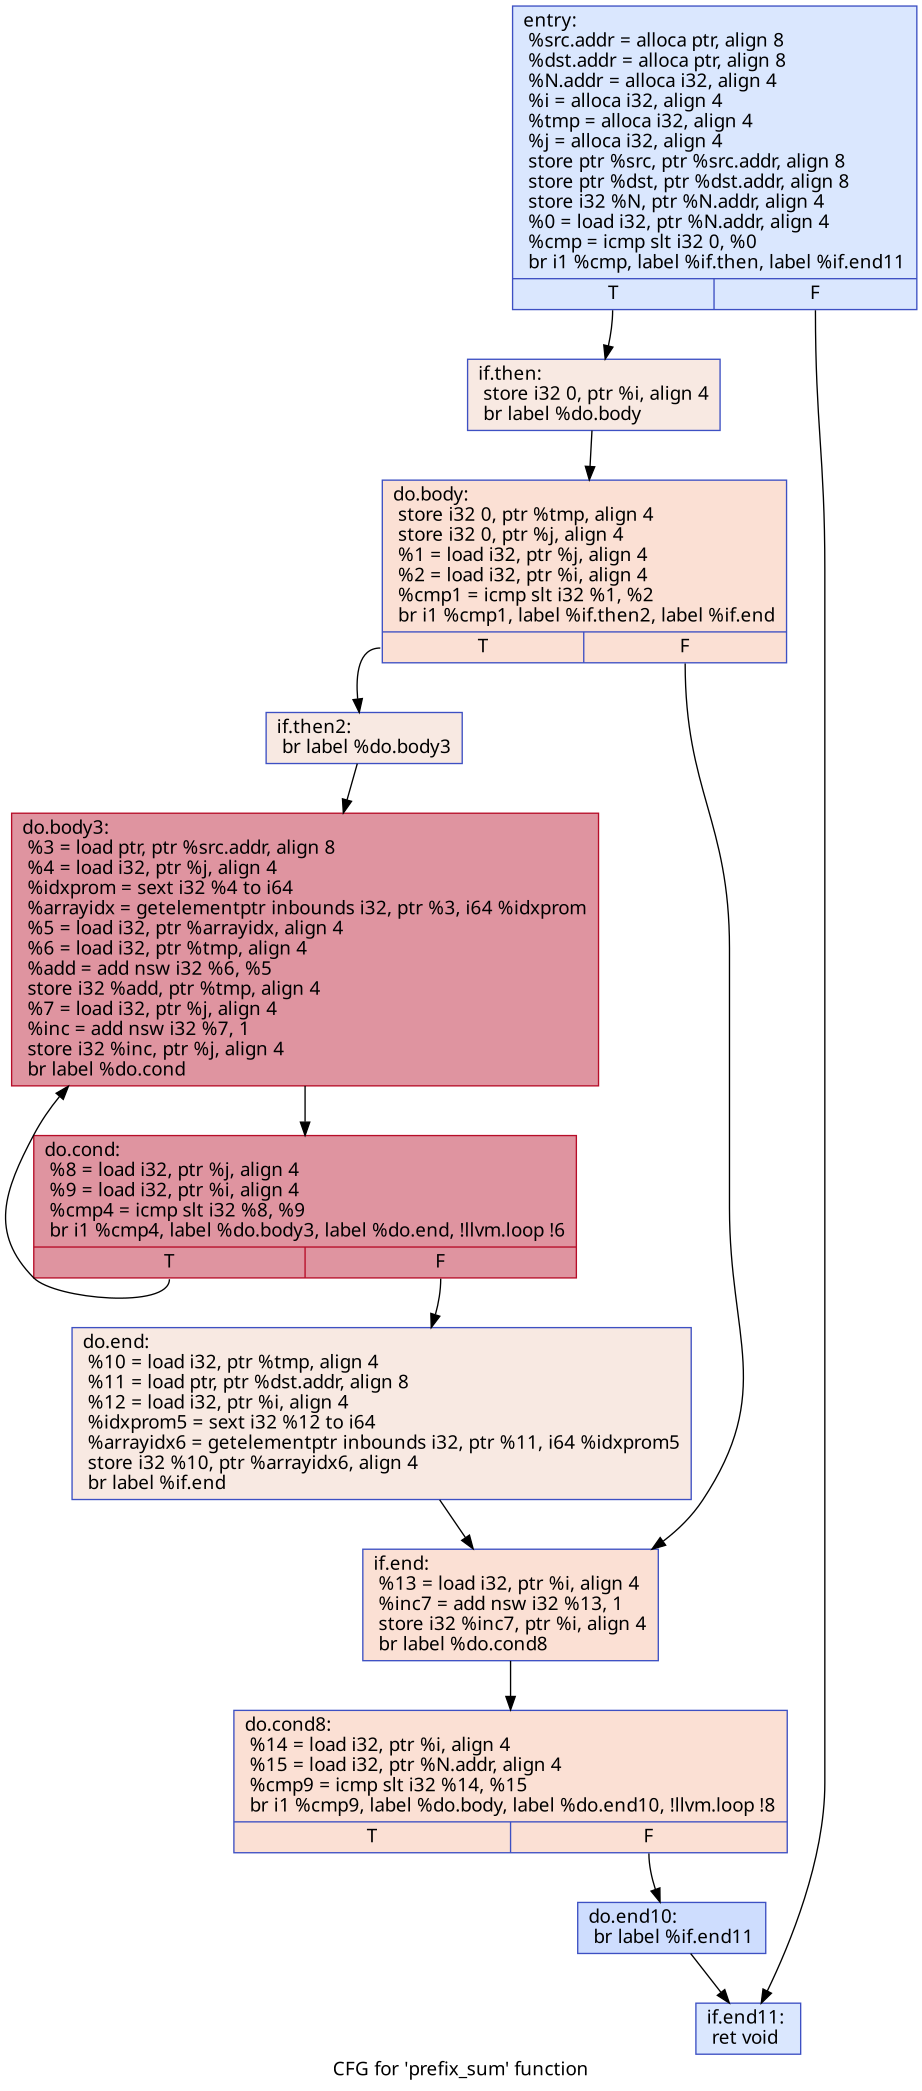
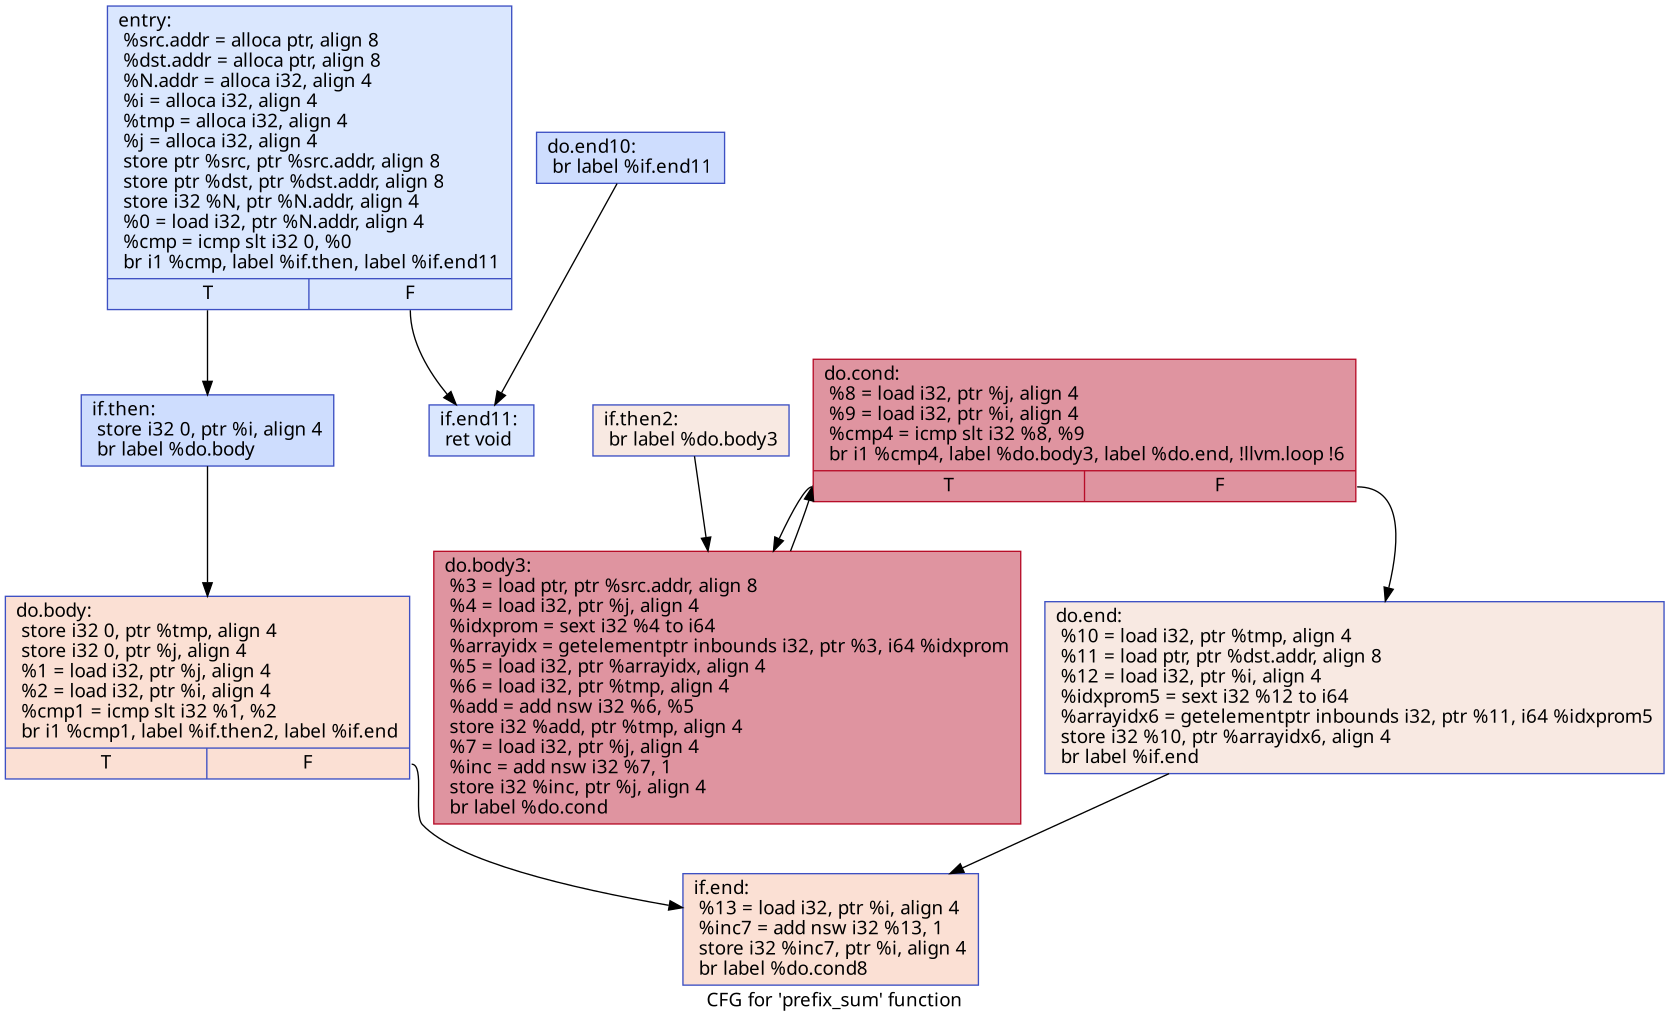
  digraph {
    fontname="Noto Sans"
    label="CFG for 'prefix_sum' function"
    node [color="#3d50c3ff" fillcolor="#f7b99e70" fontname="Noto Sans" shape=record style=filled]
    edge [fontname="Noto Sans"]
    n1 [fillcolor="#abc8fd70" label="{entry:\l  %src.addr = alloca ptr, align 8\l  %dst.addr = alloca ptr, align 8\l  %N.addr = alloca i32, align 4\l  %i = alloca i32, align 4\l  %tmp = alloca i32, align 4\l  %j = alloca i32, align 4\l  store ptr %src, ptr %src.addr, align 8\l  store ptr %dst, ptr %dst.addr, align 8\l  store i32 %N, ptr %N.addr, align 4\l  %0 = load i32, ptr %N.addr, align 4\l  %cmp = icmp slt i32 0, %0\l  br i1 %cmp, label %if.then, label %if.end11\l|{<s0>T|<s1>F}}"]
-   n2 [fillcolor="#efcebd70" label="{if.then:                                          \l  store i32 0, ptr %i, align 4\l  br label %do.body\l}"]
+   n2 [fillcolor="#8fb1fe70" label="{if.then:                                          \l  store i32 0, ptr %i, align 4\l  br label %do.body\l}"]
    n3 [fillcolor="#abc8fd70" label="{if.end11:                                         \l  ret void\l}"]
    n4 [label="{do.body:                                          \l  store i32 0, ptr %tmp, align 4\l  store i32 0, ptr %j, align 4\l  %1 = load i32, ptr %j, align 4\l  %2 = load i32, ptr %i, align 4\l  %cmp1 = icmp slt i32 %1, %2\l  br i1 %cmp1, label %if.then2, label %if.end\l|{<s0>T|<s1>F}}"]
    n5 [fillcolor="#efcebd70" label="{if.then2:                                         \l  br label %do.body3\l}"]
    n6 [label="{if.end:                                           \l  %13 = load i32, ptr %i, align 4\l  %inc7 = add nsw i32 %13, 1\l  store i32 %inc7, ptr %i, align 4\l  br label %do.cond8\l}"]
    n7 [color="#b70d28ff" fillcolor="#b70d2870" label="{do.body3:                                         \l  %3 = load ptr, ptr %src.addr, align 8\l  %4 = load i32, ptr %j, align 4\l  %idxprom = sext i32 %4 to i64\l  %arrayidx = getelementptr inbounds i32, ptr %3, i64 %idxprom\l  %5 = load i32, ptr %arrayidx, align 4\l  %6 = load i32, ptr %tmp, align 4\l  %add = add nsw i32 %6, %5\l  store i32 %add, ptr %tmp, align 4\l  %7 = load i32, ptr %j, align 4\l  %inc = add nsw i32 %7, 1\l  store i32 %inc, ptr %j, align 4\l  br label %do.cond\l}"]
-   n8 [label="{do.cond8:                                         \l  %14 = load i32, ptr %i, align 4\l  %15 = load i32, ptr %N.addr, align 4\l  %cmp9 = icmp slt i32 %14, %15\l  br i1 %cmp9, label %do.body, label %do.end10, !llvm.loop !8\l|{<s0>T|<s1>F}}"]
    n9 [color="#b70d28ff" fillcolor="#b70d2870" label="{do.cond:                                          \l  %8 = load i32, ptr %j, align 4\l  %9 = load i32, ptr %i, align 4\l  %cmp4 = icmp slt i32 %8, %9\l  br i1 %cmp4, label %do.body3, label %do.end, !llvm.loop !6\l|{<s0>T|<s1>F}}"]
    n10 [fillcolor="#8fb1fe70" label="{do.end10:                                         \l  br label %if.end11\l}"]
    n11 [fillcolor="#efcebd70" label="{do.end:                                           \l  %10 = load i32, ptr %tmp, align 4\l  %11 = load ptr, ptr %dst.addr, align 8\l  %12 = load i32, ptr %i, align 4\l  %idxprom5 = sext i32 %12 to i64\l  %arrayidx6 = getelementptr inbounds i32, ptr %11, i64 %idxprom5\l  store i32 %10, ptr %arrayidx6, align 4\l  br label %if.end\l}"]
    n1 -> n2 [tailport=s0]
    n1 -> n3 [tailport=s1]
    n2 -> n4
-   n4 -> n5 [tailport=s0]
    n4 -> n6 [tailport=s1]
    n5 -> n7
-   n6 -> n8
    n7 -> n9
-   n8 -> n10 [tailport=s1]
    n9 -> n7 [tailport=s0]
    n9 -> n11 [tailport=s1]
    n10 -> n3
    n11 -> n6
  }
